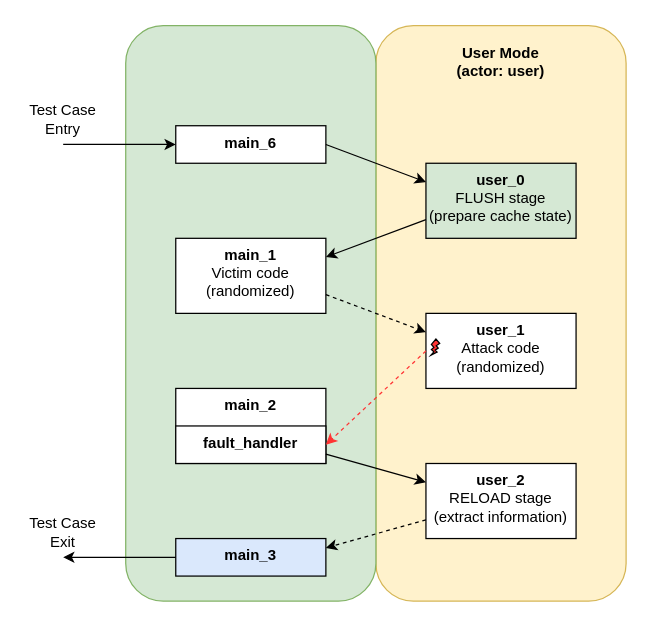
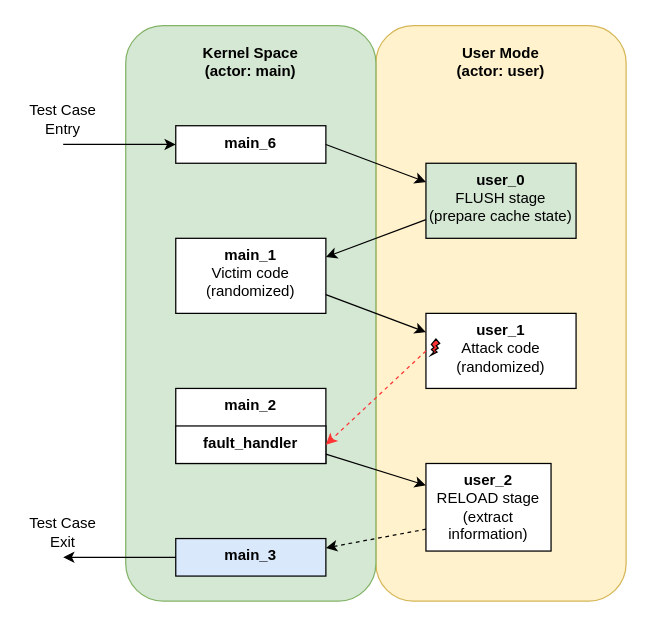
  <mxCell id="0" />
  <mxCell id="1" parent="0" />
  <mxCell id="2" value="" style="rounded=1;whiteSpace=wrap;html=1;fillColor=#fff2cc;strokeColor=#d6b656;" parent="1" vertex="1"><mxGeometry x="300" y="20" width="200" height="460" as="geometry" /></mxCell>
  <mxCell id="3" value="" style="rounded=1;whiteSpace=wrap;html=1;fillColor=#d5e8d4;strokeColor=#82b366;" parent="1" vertex="1"><mxGeometry x="100" y="20" width="200" height="460" as="geometry" /></mxCell>
+ <mxCell id="4" value="Kernel Space&lt;br&gt;(actor: main)" style="text;html=1;strokeColor=none;fillColor=none;align=center;verticalAlign=middle;whiteSpace=wrap;rounded=0;fontStyle=1" parent="1" vertex="1"><mxGeometry x="160" y="34" width="80" height="30" as="geometry" /></mxCell>
  <mxCell id="5" value="User Mode&lt;br&gt;(actor: user)" style="text;html=1;strokeColor=none;fillColor=none;align=center;verticalAlign=middle;whiteSpace=wrap;rounded=0;fontStyle=1" parent="1" vertex="1"><mxGeometry x="350" y="34" width="100" height="30" as="geometry" /></mxCell>
  <mxCell id="6" value="&lt;b&gt;main_6&lt;/b&gt;" style="rounded=0;whiteSpace=wrap;html=1;align=center;verticalAlign=top;" parent="1" vertex="1"><mxGeometry x="140" y="100" width="120" height="30" as="geometry" /></mxCell>
  <mxCell id="7" value="&lt;div&gt;&lt;span&gt;&lt;b&gt;user_0&lt;/b&gt;&lt;/span&gt;&lt;/div&gt;FLUSH stage&lt;br&gt;(prepare cache state)" style="rounded=0;whiteSpace=wrap;html=1;align=center;verticalAlign=top;fillColor=#d5e8d4;" parent="1" vertex="1"><mxGeometry x="340" y="130" width="120" height="60" as="geometry" /></mxCell>
  <mxCell id="8" value="" style="endArrow=classic;html=1;rounded=0;entryX=0;entryY=0.5;entryDx=0;entryDy=0;" parent="1" target="6" edge="1"><mxGeometry width="50" height="50" relative="1" as="geometry"><mxPoint x="50" y="115" as="sourcePoint" /><mxPoint x="75" y="180" as="targetPoint" /></mxGeometry></mxCell>
  <mxCell id="9" value="Test Case Entry" style="text;html=1;strokeColor=none;fillColor=none;align=center;verticalAlign=middle;whiteSpace=wrap;rounded=0;" parent="1" vertex="1"><mxGeometry x="20" y="80" width="60" height="30" as="geometry" /></mxCell>
  <mxCell id="10" value="main_1&lt;br&gt;&lt;span style=&quot;font-weight: normal&quot;&gt;Victim code&lt;br&gt;(randomized)&lt;/span&gt;" style="rounded=0;whiteSpace=wrap;html=1;align=center;verticalAlign=top;fontStyle=1" parent="1" vertex="1"><mxGeometry x="140" y="190" width="120" height="60" as="geometry" /></mxCell>
  <mxCell id="11" value="main_2" style="rounded=0;whiteSpace=wrap;html=1;align=center;verticalAlign=top;fontStyle=1" parent="1" vertex="1"><mxGeometry x="140" y="310" width="120" height="60" as="geometry" /></mxCell>
  <mxCell id="12" value="main_3" style="rounded=0;whiteSpace=wrap;html=1;align=center;verticalAlign=top;fontStyle=1;fillColor=#dae8fc;" parent="1" vertex="1"><mxGeometry x="140" y="430" width="120" height="30" as="geometry" /></mxCell>
- <mxCell id="13" value="user_2&lt;br&gt;&lt;span style=&quot;font-weight: 400&quot;&gt;RELOAD stage&lt;br&gt;&lt;/span&gt;&lt;span style=&quot;font-weight: normal&quot;&gt;(extract information)&lt;/span&gt;" style="rounded=0;whiteSpace=wrap;html=1;align=center;verticalAlign=top;fontStyle=1" parent="1" vertex="1"><mxGeometry x="340" y="370" width="120" height="60" as="geometry" /></mxCell>
+ <mxCell id="13" value="user_2&lt;br&gt;&lt;span style=&quot;font-weight: 400&quot;&gt;RELOAD stage&lt;br&gt;&lt;/span&gt;&lt;span style=&quot;font-weight: normal&quot;&gt;(extract information)&lt;/span&gt;" style="rounded=0;whiteSpace=wrap;html=1;align=center;verticalAlign=top;fontStyle=1" parent="1" vertex="1"><mxGeometry x="340" y="370" width="100" height="70" as="geometry" /></mxCell>
  <mxCell id="14" value="fault_handler" style="rounded=0;whiteSpace=wrap;html=1;align=center;verticalAlign=top;fontStyle=1" parent="1" vertex="1"><mxGeometry x="140" y="340" width="120" height="30" as="geometry" /></mxCell>
  <mxCell id="15" value="&lt;div&gt;&lt;span&gt;&lt;b&gt;user_1&lt;/b&gt;&lt;/span&gt;&lt;/div&gt;Attack code&lt;br&gt;(randomized)" style="rounded=0;whiteSpace=wrap;html=1;align=center;verticalAlign=top;" parent="1" vertex="1"><mxGeometry x="340" y="250" width="120" height="60" as="geometry" /></mxCell>
  <mxCell id="16" value="" style="endArrow=classic;html=1;rounded=0;exitX=1;exitY=0.5;exitDx=0;exitDy=0;entryX=0;entryY=0.25;entryDx=0;entryDy=0;" parent="1" source="6" target="7" edge="1"><mxGeometry width="50" height="50" relative="1" as="geometry"><mxPoint x="560" y="370" as="sourcePoint" /><mxPoint x="610" y="320" as="targetPoint" /></mxGeometry></mxCell>
  <mxCell id="17" value="" style="endArrow=classic;html=1;rounded=0;exitX=0;exitY=0.75;exitDx=0;exitDy=0;entryX=1;entryY=0.25;entryDx=0;entryDy=0;" parent="1" source="7" target="10" edge="1"><mxGeometry width="50" height="50" relative="1" as="geometry"><mxPoint x="270" y="205" as="sourcePoint" /><mxPoint x="350" y="225" as="targetPoint" /></mxGeometry></mxCell>
- <mxCell id="18" value="" style="endArrow=classic;html=1;rounded=0;exitX=1;exitY=0.75;exitDx=0;exitDy=0;entryX=0;entryY=0.25;entryDx=0;entryDy=0;dashed=1;" parent="1" source="10" target="15" edge="1"><mxGeometry width="50" height="50" relative="1" as="geometry"><mxPoint x="270" y="300" as="sourcePoint" /><mxPoint x="350" y="320" as="targetPoint" /></mxGeometry></mxCell>
+ <mxCell id="18" value="" style="endArrow=classic;html=1;rounded=0;exitX=1;exitY=0.75;exitDx=0;exitDy=0;entryX=0;entryY=0.25;entryDx=0;entryDy=0;" parent="1" source="10" target="15" edge="1"><mxGeometry width="50" height="50" relative="1" as="geometry"><mxPoint x="270" y="300" as="sourcePoint" /><mxPoint x="350" y="320" as="targetPoint" /></mxGeometry></mxCell>
  <mxCell id="19" value="" style="endArrow=classic;html=1;rounded=0;exitX=0;exitY=0.5;exitDx=0;exitDy=0;entryX=1;entryY=0.5;entryDx=0;entryDy=0;strokeColor=#FF3333;dashed=1;" parent="1" source="15" target="14" edge="1"><mxGeometry width="50" height="50" relative="1" as="geometry"><mxPoint x="350" y="275" as="sourcePoint" /><mxPoint x="270" y="305" as="targetPoint" /></mxGeometry></mxCell>
  <mxCell id="20" value="" style="verticalLabelPosition=bottom;verticalAlign=top;html=1;shape=mxgraph.basic.flash;fillColor=#FF3333;" parent="1" vertex="1"><mxGeometry x="344" y="270.5" width="7" height="13" as="geometry" /></mxCell>
  <mxCell id="21" value="" style="endArrow=classic;html=1;rounded=0;exitX=1;exitY=0.75;exitDx=0;exitDy=0;entryX=0;entryY=0.25;entryDx=0;entryDy=0;" parent="1" source="14" target="13" edge="1"><mxGeometry width="50" height="50" relative="1" as="geometry"><mxPoint x="350" y="275" as="sourcePoint" /><mxPoint x="270" y="305" as="targetPoint" /></mxGeometry></mxCell>
  <mxCell id="22" value="" style="endArrow=classic;html=1;rounded=0;exitX=0;exitY=0.5;exitDx=0;exitDy=0;" parent="1" source="12" edge="1"><mxGeometry width="50" height="50" relative="1" as="geometry"><mxPoint x="210" y="70" as="sourcePoint" /><mxPoint x="50" y="445" as="targetPoint" /></mxGeometry></mxCell>
  <mxCell id="23" value="Test Case Exit" style="text;html=1;strokeColor=none;fillColor=none;align=center;verticalAlign=middle;whiteSpace=wrap;rounded=0;" parent="1" vertex="1"><mxGeometry x="20" y="410" width="60" height="30" as="geometry" /></mxCell>
  <mxCell id="24" value="" style="endArrow=classic;html=1;rounded=0;exitX=0;exitY=0.75;exitDx=0;exitDy=0;entryX=1;entryY=0.25;entryDx=0;entryDy=0;dashed=1;" parent="1" source="13" target="12" edge="1"><mxGeometry width="50" height="50" relative="1" as="geometry"><mxPoint x="270" y="372.5" as="sourcePoint" /><mxPoint x="350" y="395" as="targetPoint" /></mxGeometry></mxCell>
